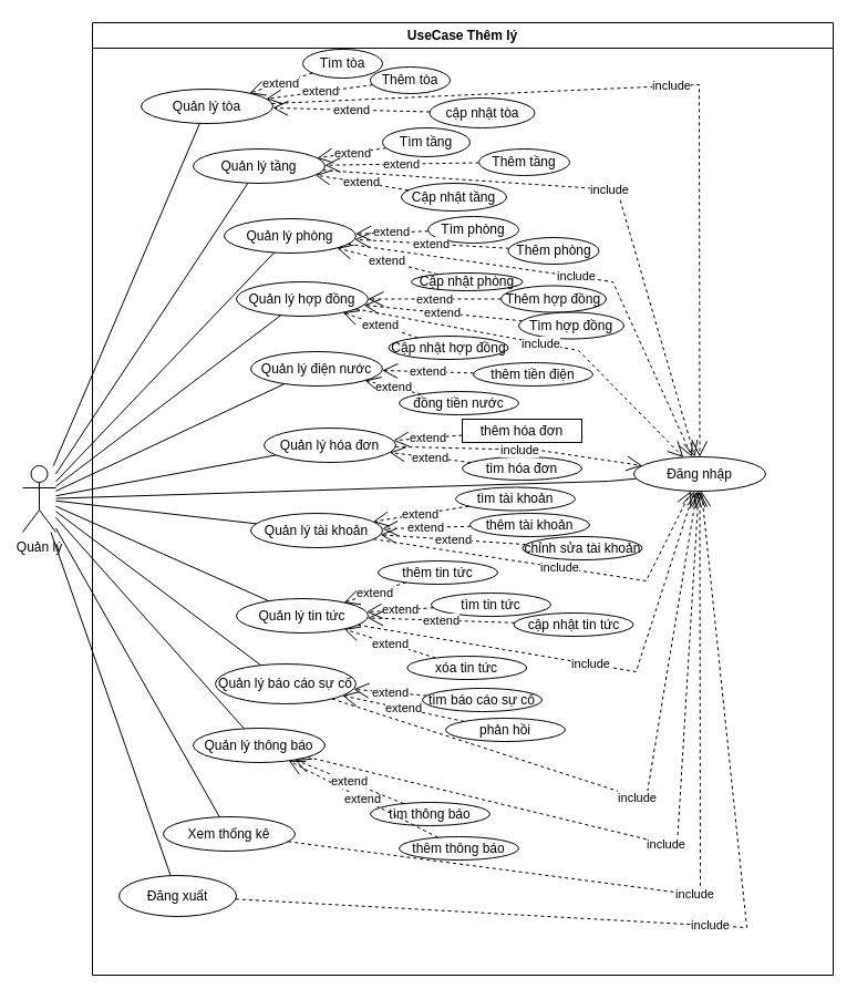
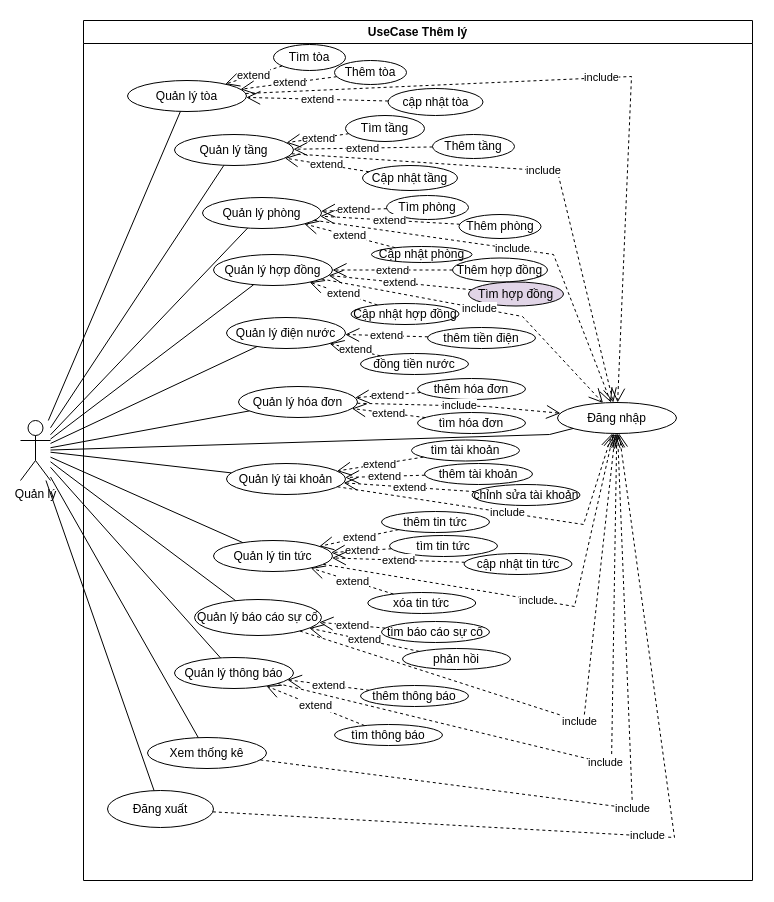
  <mxCell id="0" />
  <mxCell id="1" parent="0" />
  <mxCell id="2" value="UseCase Thêm lý" style="swimlane;whiteSpace=wrap;html=1;" vertex="1" parent="1"><mxGeometry x="83" y="20" width="669" height="860" as="geometry" /></mxCell>
- <mxCell id="3" value="Đăng nhập" style="ellipse;whiteSpace=wrap;html=1;" vertex="1" parent="2"><mxGeometry x="489" y="392" width="119" height="31" as="geometry" /></mxCell>
+ <mxCell id="3" value="Đăng nhập" style="ellipse;whiteSpace=wrap;html=1;" vertex="1" parent="2"><mxGeometry x="474" y="382" width="119" height="31" as="geometry" /></mxCell>
  <mxCell id="4" value="Quản lý tòa" style="ellipse;whiteSpace=wrap;html=1;" vertex="1" parent="2"><mxGeometry x="44" y="60" width="119" height="31" as="geometry" /></mxCell>
  <mxCell id="5" value="Quản lý tầng" style="ellipse;whiteSpace=wrap;html=1;" vertex="1" parent="2"><mxGeometry x="91" y="114" width="119" height="31" as="geometry" /></mxCell>
  <mxCell id="6" value="Quản lý phòng" style="ellipse;whiteSpace=wrap;html=1;" vertex="1" parent="2"><mxGeometry x="119" y="177" width="119" height="31" as="geometry" /></mxCell>
  <mxCell id="7" value="Quản lý hợp đồng" style="ellipse;whiteSpace=wrap;html=1;" vertex="1" parent="2"><mxGeometry x="130" y="234" width="119" height="31" as="geometry" /></mxCell>
  <mxCell id="8" value="Quản lý điện nước" style="ellipse;whiteSpace=wrap;html=1;" vertex="1" parent="2"><mxGeometry x="143" y="297" width="119" height="31" as="geometry" /></mxCell>
  <mxCell id="9" value="Quản lý tài khoản" style="ellipse;whiteSpace=wrap;html=1;" vertex="1" parent="2"><mxGeometry x="143" y="443" width="119" height="31" as="geometry" /></mxCell>
  <mxCell id="10" value="Quản lý hóa đơn" style="ellipse;whiteSpace=wrap;html=1;" vertex="1" parent="2"><mxGeometry x="155" y="366" width="119" height="31" as="geometry" /></mxCell>
  <mxCell id="11" value="Quản lý báo cáo sự cố" style="ellipse;whiteSpace=wrap;html=1;" vertex="1" parent="2"><mxGeometry x="111" y="579" width="127" height="36" as="geometry" /></mxCell>
  <mxCell id="12" value="Quản lý tin tức" style="ellipse;whiteSpace=wrap;html=1;" vertex="1" parent="2"><mxGeometry x="130" y="520" width="119" height="31" as="geometry" /></mxCell>
  <mxCell id="13" value="Quản lý thông báo" style="ellipse;whiteSpace=wrap;html=1;" vertex="1" parent="2"><mxGeometry x="91" y="637" width="119" height="31" as="geometry" /></mxCell>
  <mxCell id="14" value="Xem thống kê" style="ellipse;whiteSpace=wrap;html=1;" vertex="1" parent="2"><mxGeometry x="64" y="717" width="119" height="31" as="geometry" /></mxCell>
  <mxCell id="15" value="Thêm tòa" style="ellipse;whiteSpace=wrap;html=1;" vertex="1" parent="2"><mxGeometry x="251" y="40" width="72" height="24" as="geometry" /></mxCell>
  <mxCell id="16" value="cập nhật tòa" style="ellipse;whiteSpace=wrap;html=1;" vertex="1" parent="2"><mxGeometry x="304.5" y="68" width="95" height="27" as="geometry" /></mxCell>
  <mxCell id="17" value="Thêm tầng" style="ellipse;whiteSpace=wrap;html=1;" vertex="1" parent="2"><mxGeometry x="349" y="114" width="82" height="24" as="geometry" /></mxCell>
  <mxCell id="18" value="Cập nhật tầng" style="ellipse;whiteSpace=wrap;html=1;" vertex="1" parent="2"><mxGeometry x="279" y="145" width="95" height="25" as="geometry" /></mxCell>
  <mxCell id="19" value="Thêm hợp đồng" style="ellipse;whiteSpace=wrap;html=1;" vertex="1" parent="2"><mxGeometry x="369" y="237.5" width="95" height="24" as="geometry" /></mxCell>
  <mxCell id="20" value="Cập nhật hợp đồng" style="ellipse;whiteSpace=wrap;html=1;" vertex="1" parent="2"><mxGeometry x="267.5" y="283" width="108" height="21" as="geometry" /></mxCell>
  <mxCell id="21" value="Tìm tòa" style="ellipse;whiteSpace=wrap;html=1;" vertex="1" parent="2"><mxGeometry x="190" y="24" width="72" height="26" as="geometry" /></mxCell>
  <mxCell id="22" value="Tìm tầng" style="ellipse;whiteSpace=wrap;html=1;" vertex="1" parent="2"><mxGeometry x="262" y="95" width="79" height="26" as="geometry" /></mxCell>
  <mxCell id="23" value="Tìm phòng" style="ellipse;whiteSpace=wrap;html=1;" vertex="1" parent="2"><mxGeometry x="303" y="175" width="82" height="24" as="geometry" /></mxCell>
  <mxCell id="24" value="extend" style="endArrow=open;endSize=12;dashed=1;html=1;rounded=0;" edge="1" parent="2" source="21" target="4"><mxGeometry width="160" relative="1" as="geometry"><mxPoint x="371" y="274" as="sourcePoint" /><mxPoint x="531" y="274" as="targetPoint" /></mxGeometry></mxCell>
  <mxCell id="25" value="extend" style="endArrow=open;endSize=12;dashed=1;html=1;rounded=0;" edge="1" parent="2" source="15" target="4"><mxGeometry width="160" relative="1" as="geometry"><mxPoint x="252" y="66" as="sourcePoint" /><mxPoint x="187" y="82" as="targetPoint" /></mxGeometry></mxCell>
  <mxCell id="26" value="extend" style="endArrow=open;endSize=12;dashed=1;html=1;rounded=0;" edge="1" parent="2" source="16" target="4"><mxGeometry width="160" relative="1" as="geometry"><mxPoint x="275" y="88" as="sourcePoint" /><mxPoint x="203" y="91" as="targetPoint" /></mxGeometry></mxCell>
  <mxCell id="27" value="extend" style="endArrow=open;endSize=12;dashed=1;html=1;rounded=0;" edge="1" parent="2" source="22" target="5"><mxGeometry width="160" relative="1" as="geometry"><mxPoint x="371" y="257" as="sourcePoint" /><mxPoint x="531" y="257" as="targetPoint" /></mxGeometry></mxCell>
  <mxCell id="28" value="extend" style="endArrow=open;endSize=12;dashed=1;html=1;rounded=0;" edge="1" parent="2" source="17" target="5"><mxGeometry width="160" relative="1" as="geometry"><mxPoint x="273" y="153" as="sourcePoint" /><mxPoint x="200" y="148" as="targetPoint" /></mxGeometry></mxCell>
  <mxCell id="29" style="edgeStyle=orthogonalEdgeStyle;rounded=0;orthogonalLoop=1;jettySize=auto;html=1;exitX=0.5;exitY=1;exitDx=0;exitDy=0;" edge="1" parent="2" source="18" target="18"><mxGeometry relative="1" as="geometry" /></mxCell>
  <mxCell id="30" value="extend" style="endArrow=open;endSize=12;dashed=1;html=1;rounded=0;" edge="1" parent="2" source="18" target="5"><mxGeometry width="160" relative="1" as="geometry"><mxPoint x="290" y="180" as="sourcePoint" /><mxPoint x="186" y="156" as="targetPoint" /></mxGeometry></mxCell>
  <mxCell id="31" value="Cập nhật phòng" style="ellipse;whiteSpace=wrap;html=1;" vertex="1" parent="2"><mxGeometry x="288" y="226" width="100.5" height="16" as="geometry" /></mxCell>
  <mxCell id="32" value="Thêm phòng" style="ellipse;whiteSpace=wrap;html=1;" vertex="1" parent="2"><mxGeometry x="375.5" y="194" width="82" height="24" as="geometry" /></mxCell>
  <mxCell id="33" value="extend" style="endArrow=open;endSize=12;dashed=1;html=1;rounded=0;" edge="1" parent="2" source="23" target="6"><mxGeometry width="160" relative="1" as="geometry"><mxPoint x="265" y="183" as="sourcePoint" /><mxPoint x="190" y="166" as="targetPoint" /></mxGeometry></mxCell>
  <mxCell id="34" value="extend" style="endArrow=open;endSize=12;dashed=1;html=1;rounded=0;" edge="1" parent="2" source="32" target="6"><mxGeometry width="160" relative="1" as="geometry"><mxPoint x="275" y="193" as="sourcePoint" /><mxPoint x="200" y="176" as="targetPoint" /></mxGeometry></mxCell>
  <mxCell id="35" value="extend" style="endArrow=open;endSize=12;dashed=1;html=1;rounded=0;" edge="1" parent="2" source="31" target="6"><mxGeometry width="160" relative="1" as="geometry"><mxPoint x="285" y="203" as="sourcePoint" /><mxPoint x="210" y="186" as="targetPoint" /></mxGeometry></mxCell>
- <mxCell id="36" value="Tìm hợp đồng" style="ellipse;whiteSpace=wrap;html=1;" vertex="1" parent="2"><mxGeometry x="385" y="261.5" width="95" height="24" as="geometry" /></mxCell>
+ <mxCell id="36" value="Tìm hợp đồng" style="ellipse;whiteSpace=wrap;html=1;fillColor=#e1d5e7;" vertex="1" parent="2"><mxGeometry x="385" y="261.5" width="95" height="24" as="geometry" /></mxCell>
  <mxCell id="37" value="extend" style="endArrow=open;endSize=12;dashed=1;html=1;rounded=0;" edge="1" parent="2" source="19" target="7"><mxGeometry width="160" relative="1" as="geometry"><mxPoint x="267" y="265" as="sourcePoint" /><mxPoint x="162" y="218" as="targetPoint" /></mxGeometry></mxCell>
  <mxCell id="38" value="extend" style="endArrow=open;endSize=12;dashed=1;html=1;rounded=0;" edge="1" parent="2" source="36" target="7"><mxGeometry width="160" relative="1" as="geometry"><mxPoint x="277" y="275" as="sourcePoint" /><mxPoint x="172" y="228" as="targetPoint" /></mxGeometry></mxCell>
  <mxCell id="39" value="extend" style="endArrow=open;endSize=12;dashed=1;html=1;rounded=0;" edge="1" parent="2" source="20" target="7"><mxGeometry width="160" relative="1" as="geometry"><mxPoint x="287" y="285" as="sourcePoint" /><mxPoint x="182" y="238" as="targetPoint" /></mxGeometry></mxCell>
  <mxCell id="40" value="thêm tiền điện" style="ellipse;whiteSpace=wrap;html=1;" vertex="1" parent="2"><mxGeometry x="344" y="307" width="108" height="21" as="geometry" /></mxCell>
  <mxCell id="41" value="đồng tiền nước" style="ellipse;whiteSpace=wrap;html=1;" vertex="1" parent="2"><mxGeometry x="277" y="333" width="108" height="21" as="geometry" /></mxCell>
  <mxCell id="42" value="extend" style="endArrow=open;endSize=12;dashed=1;html=1;rounded=0;" edge="1" parent="2" source="40" target="8"><mxGeometry width="160" relative="1" as="geometry"><mxPoint x="262" y="342" as="sourcePoint" /><mxPoint x="183" y="323" as="targetPoint" /></mxGeometry></mxCell>
  <mxCell id="43" value="extend" style="endArrow=open;endSize=12;dashed=1;html=1;rounded=0;" edge="1" parent="2" source="41" target="8"><mxGeometry width="160" relative="1" as="geometry"><mxPoint x="245" y="372" as="sourcePoint" /><mxPoint x="163" y="367" as="targetPoint" /></mxGeometry></mxCell>
  <mxCell id="44" value="tìm hóa đơn" style="ellipse;whiteSpace=wrap;html=1;" vertex="1" parent="2"><mxGeometry x="334" y="392" width="108" height="21" as="geometry" /></mxCell>
- <mxCell id="45" value="thêm hóa đơn" style="whiteSpace=wrap;html=1;rounded=0;" vertex="1" parent="2"><mxGeometry x="334" y="358" width="108" height="21" as="geometry" /></mxCell>
+ <mxCell id="45" value="thêm hóa đơn" style="ellipse;whiteSpace=wrap;html=1;" vertex="1" parent="2"><mxGeometry x="334" y="358" width="108" height="21" as="geometry" /></mxCell>
  <mxCell id="46" value="extend" style="endArrow=open;endSize=12;dashed=1;html=1;rounded=0;" edge="1" parent="2" source="45" target="10"><mxGeometry width="160" relative="1" as="geometry"><mxPoint x="273" y="392" as="sourcePoint" /><mxPoint x="189" y="372" as="targetPoint" /></mxGeometry></mxCell>
  <mxCell id="47" value="extend" style="endArrow=open;endSize=12;dashed=1;html=1;rounded=0;" edge="1" parent="2" source="44" target="10"><mxGeometry width="160" relative="1" as="geometry"><mxPoint x="283" y="402" as="sourcePoint" /><mxPoint x="199" y="382" as="targetPoint" /></mxGeometry></mxCell>
  <mxCell id="48" value="tìm tài khoản" style="ellipse;whiteSpace=wrap;html=1;" vertex="1" parent="2"><mxGeometry x="328" y="419.5" width="108" height="21" as="geometry" /></mxCell>
  <mxCell id="49" value="chỉnh sửa tài khoản" style="ellipse;whiteSpace=wrap;html=1;" vertex="1" parent="2"><mxGeometry x="388.5" y="464" width="108" height="21" as="geometry" /></mxCell>
  <mxCell id="50" value="thêm tài khoản" style="ellipse;whiteSpace=wrap;html=1;" vertex="1" parent="2"><mxGeometry x="341" y="443" width="108" height="21" as="geometry" /></mxCell>
  <mxCell id="51" value="extend" style="endArrow=open;endSize=12;dashed=1;html=1;rounded=0;" edge="1" parent="2" source="48" target="9"><mxGeometry width="160" relative="1" as="geometry"><mxPoint x="270" y="417" as="sourcePoint" /><mxPoint x="164" y="386" as="targetPoint" /></mxGeometry></mxCell>
  <mxCell id="52" value="extend" style="endArrow=open;endSize=12;dashed=1;html=1;rounded=0;" edge="1" parent="2" source="50" target="9"><mxGeometry width="160" relative="1" as="geometry"><mxPoint x="280" y="427" as="sourcePoint" /><mxPoint x="174" y="396" as="targetPoint" /></mxGeometry></mxCell>
  <mxCell id="53" value="extend" style="endArrow=open;endSize=12;dashed=1;html=1;rounded=0;" edge="1" parent="2" source="49" target="9"><mxGeometry width="160" relative="1" as="geometry"><mxPoint x="290" y="437" as="sourcePoint" /><mxPoint x="184" y="406" as="targetPoint" /></mxGeometry></mxCell>
  <mxCell id="54" value="tìm tin tức" style="ellipse;whiteSpace=wrap;html=1;" vertex="1" parent="2"><mxGeometry x="306" y="515" width="108" height="21" as="geometry" /></mxCell>
  <mxCell id="55" value="cập nhật tin tức" style="ellipse;whiteSpace=wrap;html=1;" vertex="1" parent="2"><mxGeometry x="380.5" y="533" width="108" height="21" as="geometry" /></mxCell>
  <mxCell id="56" value="xóa tin tức" style="ellipse;whiteSpace=wrap;html=1;" vertex="1" parent="2"><mxGeometry x="284.25" y="572" width="108" height="21" as="geometry" /></mxCell>
- <mxCell id="57" value="thêm tin tức" style="ellipse;whiteSpace=wrap;html=1;" vertex="1" parent="2"><mxGeometry x="258" y="486" width="108" height="21" as="geometry" /></mxCell>
+ <mxCell id="57" value="thêm tin tức" style="ellipse;whiteSpace=wrap;html=1;" vertex="1" parent="2"><mxGeometry x="298" y="491" width="108" height="21" as="geometry" /></mxCell>
  <mxCell id="58" value="extend" style="endArrow=open;endSize=12;dashed=1;html=1;rounded=0;" edge="1" parent="2" source="57" target="12"><mxGeometry width="160" relative="1" as="geometry"><mxPoint x="255" y="490" as="sourcePoint" /><mxPoint x="148" y="444" as="targetPoint" /></mxGeometry></mxCell>
  <mxCell id="59" value="extend" style="endArrow=open;endSize=12;dashed=1;html=1;rounded=0;" edge="1" parent="2" source="54" target="12"><mxGeometry width="160" relative="1" as="geometry"><mxPoint x="265" y="500" as="sourcePoint" /><mxPoint x="158" y="454" as="targetPoint" /></mxGeometry></mxCell>
  <mxCell id="60" value="extend" style="endArrow=open;endSize=12;dashed=1;html=1;rounded=0;" edge="1" parent="2" source="55" target="12"><mxGeometry width="160" relative="1" as="geometry"><mxPoint x="275" y="510" as="sourcePoint" /><mxPoint x="168" y="464" as="targetPoint" /></mxGeometry></mxCell>
  <mxCell id="61" value="extend" style="endArrow=open;endSize=12;dashed=1;html=1;rounded=0;" edge="1" parent="2" source="56" target="12"><mxGeometry width="160" relative="1" as="geometry"><mxPoint x="285" y="520" as="sourcePoint" /><mxPoint x="178" y="474" as="targetPoint" /></mxGeometry></mxCell>
  <mxCell id="62" value="tìm báo cáo sự cố" style="ellipse;whiteSpace=wrap;html=1;" vertex="1" parent="2"><mxGeometry x="298" y="601" width="108" height="21" as="geometry" /></mxCell>
  <mxCell id="63" value="phản hồi" style="ellipse;whiteSpace=wrap;html=1;" vertex="1" parent="2"><mxGeometry x="319" y="628" width="108" height="21" as="geometry" /></mxCell>
  <mxCell id="64" value="extend" style="endArrow=open;endSize=12;dashed=1;html=1;rounded=0;" edge="1" parent="2" source="62" target="11"><mxGeometry width="160" relative="1" as="geometry"><mxPoint x="251" y="589" as="sourcePoint" /><mxPoint x="153" y="541" as="targetPoint" /></mxGeometry></mxCell>
  <mxCell id="65" value="extend" style="endArrow=open;endSize=12;dashed=1;html=1;rounded=0;" edge="1" parent="2" source="63" target="11"><mxGeometry width="160" relative="1" as="geometry"><mxPoint x="261" y="599" as="sourcePoint" /><mxPoint x="163" y="551" as="targetPoint" /></mxGeometry></mxCell>
- <mxCell id="66" value="thêm thông báo" style="ellipse;whiteSpace=wrap;html=1;" vertex="1" parent="2"><mxGeometry x="277" y="735" width="108" height="21" as="geometry" /></mxCell>
+ <mxCell id="66" value="thêm thông báo" style="ellipse;whiteSpace=wrap;html=1;" vertex="1" parent="2"><mxGeometry x="277" y="665" width="108" height="21" as="geometry" /></mxCell>
  <mxCell id="67" value="tìm thông báo" style="ellipse;whiteSpace=wrap;html=1;" vertex="1" parent="2"><mxGeometry x="251" y="704" width="108" height="21" as="geometry" /></mxCell>
  <mxCell id="68" value="extend" style="endArrow=open;endSize=12;dashed=1;html=1;rounded=0;" edge="1" parent="2" source="66" target="13"><mxGeometry width="160" relative="1" as="geometry"><mxPoint x="307" y="626" as="sourcePoint" /><mxPoint x="236" y="618" as="targetPoint" /></mxGeometry></mxCell>
  <mxCell id="69" value="extend" style="endArrow=open;endSize=12;dashed=1;html=1;rounded=0;" edge="1" parent="2" source="67" target="13"><mxGeometry width="160" relative="1" as="geometry"><mxPoint x="317" y="636" as="sourcePoint" /><mxPoint x="246" y="628" as="targetPoint" /></mxGeometry></mxCell>
  <mxCell id="70" value="include" style="endArrow=open;endSize=12;dashed=1;html=1;rounded=0;" edge="1" parent="2" source="4" target="3"><mxGeometry width="160" relative="1" as="geometry"><mxPoint x="347" y="229" as="sourcePoint" /><mxPoint x="535" y="52" as="targetPoint" /><Array as="points"><mxPoint x="548" y="56" /></Array></mxGeometry></mxCell>
  <mxCell id="71" value="include" style="endArrow=open;endSize=12;dashed=1;html=1;rounded=0;" edge="1" parent="2" source="5" target="3"><mxGeometry width="160" relative="1" as="geometry"><mxPoint x="172" y="83" as="sourcePoint" /><mxPoint x="544" y="392" as="targetPoint" /><Array as="points"><mxPoint x="474" y="151" /></Array></mxGeometry></mxCell>
  <mxCell id="72" value="include" style="endArrow=open;endSize=12;dashed=1;html=1;rounded=0;" edge="1" parent="2" source="6" target="3"><mxGeometry width="160" relative="1" as="geometry"><mxPoint x="182" y="93" as="sourcePoint" /><mxPoint x="554" y="402" as="targetPoint" /><Array as="points"><mxPoint x="470" y="234" /></Array></mxGeometry></mxCell>
  <mxCell id="73" value="include" style="endArrow=open;endSize=12;dashed=1;html=1;rounded=0;" edge="1" parent="2" source="7" target="3"><mxGeometry width="160" relative="1" as="geometry"><mxPoint x="192" y="103" as="sourcePoint" /><mxPoint x="564" y="412" as="targetPoint" /><Array as="points"><mxPoint x="439" y="296" /></Array></mxGeometry></mxCell>
  <mxCell id="74" value="include" style="endArrow=open;endSize=12;dashed=1;html=1;rounded=0;" edge="1" parent="2" source="10" target="3"><mxGeometry width="160" relative="1" as="geometry"><mxPoint x="202" y="113" as="sourcePoint" /><mxPoint x="574" y="422" as="targetPoint" /><Array as="points"><mxPoint x="403" y="386" /></Array></mxGeometry></mxCell>
  <mxCell id="75" value="include" style="endArrow=open;endSize=12;dashed=1;html=1;rounded=0;" edge="1" parent="2" source="9" target="3"><mxGeometry width="160" relative="1" as="geometry"><mxPoint x="212" y="123" as="sourcePoint" /><mxPoint x="584" y="432" as="targetPoint" /><Array as="points"><mxPoint x="500" y="504" /></Array></mxGeometry></mxCell>
  <mxCell id="76" value="include" style="endArrow=open;endSize=12;dashed=1;html=1;rounded=0;" edge="1" parent="2" source="12" target="3"><mxGeometry width="160" relative="1" as="geometry"><mxPoint x="222" y="133" as="sourcePoint" /><mxPoint x="594" y="442" as="targetPoint" /><Array as="points"><mxPoint x="491" y="586" /></Array></mxGeometry></mxCell>
  <mxCell id="77" value="include" style="endArrow=open;endSize=12;dashed=1;html=1;rounded=0;" edge="1" parent="2" source="11" target="3"><mxGeometry width="160" relative="1" as="geometry"><mxPoint x="232" y="143" as="sourcePoint" /><mxPoint x="604" y="452" as="targetPoint" /><Array as="points"><mxPoint x="500" y="702" /></Array></mxGeometry></mxCell>
  <mxCell id="78" value="include" style="endArrow=open;endSize=12;dashed=1;html=1;rounded=0;" edge="1" parent="2" source="13" target="3"><mxGeometry width="160" relative="1" as="geometry"><mxPoint x="242" y="153" as="sourcePoint" /><mxPoint x="614" y="462" as="targetPoint" /><Array as="points"><mxPoint x="528" y="744" /></Array></mxGeometry></mxCell>
  <mxCell id="79" value="include" style="endArrow=open;endSize=12;dashed=1;html=1;rounded=0;" edge="1" parent="2" source="14" target="3"><mxGeometry width="160" relative="1" as="geometry"><mxPoint x="204" y="673" as="sourcePoint" /><mxPoint x="543" y="423" as="targetPoint" /><Array as="points"><mxPoint x="549" y="788" /></Array></mxGeometry></mxCell>
  <mxCell id="80" value="Đăng xuất" style="ellipse;whiteSpace=wrap;html=1;" vertex="1" parent="2"><mxGeometry x="24" y="770" width="106" height="37" as="geometry" /></mxCell>
  <mxCell id="81" value="include" style="endArrow=open;endSize=12;dashed=1;html=1;rounded=0;" edge="1" parent="2" source="80" target="3"><mxGeometry width="160" relative="1" as="geometry"><mxPoint x="161" y="721" as="sourcePoint" /><mxPoint x="544" y="423" as="targetPoint" /><Array as="points"><mxPoint x="591" y="817" /></Array></mxGeometry></mxCell>
  <mxCell id="82" value="Quản lý" style="shape=umlActor;verticalLabelPosition=bottom;verticalAlign=top;html=1;" vertex="1" parent="1"><mxGeometry x="20" y="420" width="30" height="60" as="geometry" /></mxCell>
  <mxCell id="83" value="" style="endArrow=none;html=1;rounded=0;" edge="1" parent="1" source="82" target="4"><mxGeometry width="50" height="50" relative="1" as="geometry"><mxPoint x="485" y="523" as="sourcePoint" /><mxPoint x="535" y="473" as="targetPoint" /></mxGeometry></mxCell>
  <mxCell id="84" value="" style="endArrow=none;html=1;rounded=0;" edge="1" parent="1" source="82" target="5"><mxGeometry width="50" height="50" relative="1" as="geometry"><mxPoint x="58" y="430" as="sourcePoint" /><mxPoint x="190" y="121" as="targetPoint" /></mxGeometry></mxCell>
  <mxCell id="85" value="" style="endArrow=none;html=1;rounded=0;" edge="1" parent="1" source="82" target="6"><mxGeometry width="50" height="50" relative="1" as="geometry"><mxPoint x="68" y="440" as="sourcePoint" /><mxPoint x="200" y="131" as="targetPoint" /></mxGeometry></mxCell>
  <mxCell id="86" value="" style="endArrow=none;html=1;rounded=0;" edge="1" parent="1" source="82" target="7"><mxGeometry width="50" height="50" relative="1" as="geometry"><mxPoint x="78" y="450" as="sourcePoint" /><mxPoint x="210" y="141" as="targetPoint" /></mxGeometry></mxCell>
  <mxCell id="87" value="" style="endArrow=none;html=1;rounded=0;" edge="1" parent="1" source="82" target="8"><mxGeometry width="50" height="50" relative="1" as="geometry"><mxPoint x="88" y="460" as="sourcePoint" /><mxPoint x="220" y="151" as="targetPoint" /></mxGeometry></mxCell>
  <mxCell id="88" value="" style="endArrow=none;html=1;rounded=0;" edge="1" parent="1" source="82" target="10"><mxGeometry width="50" height="50" relative="1" as="geometry"><mxPoint x="98" y="470" as="sourcePoint" /><mxPoint x="230" y="161" as="targetPoint" /></mxGeometry></mxCell>
  <mxCell id="89" value="" style="endArrow=none;html=1;rounded=0;" edge="1" parent="1" source="82" target="9"><mxGeometry width="50" height="50" relative="1" as="geometry"><mxPoint x="108" y="480" as="sourcePoint" /><mxPoint x="240" y="171" as="targetPoint" /></mxGeometry></mxCell>
  <mxCell id="90" value="" style="endArrow=none;html=1;rounded=0;" edge="1" parent="1" source="82" target="12"><mxGeometry width="50" height="50" relative="1" as="geometry"><mxPoint x="118" y="490" as="sourcePoint" /><mxPoint x="250" y="181" as="targetPoint" /></mxGeometry></mxCell>
  <mxCell id="91" value="" style="endArrow=none;html=1;rounded=0;" edge="1" parent="1" source="82" target="11"><mxGeometry width="50" height="50" relative="1" as="geometry"><mxPoint x="128" y="500" as="sourcePoint" /><mxPoint x="260" y="191" as="targetPoint" /></mxGeometry></mxCell>
  <mxCell id="92" value="" style="endArrow=none;html=1;rounded=0;" edge="1" parent="1" source="82" target="13"><mxGeometry width="50" height="50" relative="1" as="geometry"><mxPoint x="138" y="510" as="sourcePoint" /><mxPoint x="270" y="201" as="targetPoint" /></mxGeometry></mxCell>
  <mxCell id="93" value="" style="endArrow=none;html=1;rounded=0;" edge="1" parent="1" source="82" target="14"><mxGeometry width="50" height="50" relative="1" as="geometry"><mxPoint x="148" y="520" as="sourcePoint" /><mxPoint x="280" y="211" as="targetPoint" /></mxGeometry></mxCell>
  <mxCell id="94" value="" style="endArrow=none;html=1;rounded=0;" edge="1" parent="1" source="82" target="80"><mxGeometry width="50" height="50" relative="1" as="geometry"><mxPoint x="158" y="530" as="sourcePoint" /><mxPoint x="290" y="221" as="targetPoint" /></mxGeometry></mxCell>
  <mxCell id="95" value="" style="endArrow=none;html=1;rounded=0;" edge="1" parent="1" source="82" target="3"><mxGeometry width="50" height="50" relative="1" as="geometry"><mxPoint x="439" y="507" as="sourcePoint" /><mxPoint x="489" y="457" as="targetPoint" /><Array as="points"><mxPoint x="549" y="434" /></Array></mxGeometry></mxCell>
